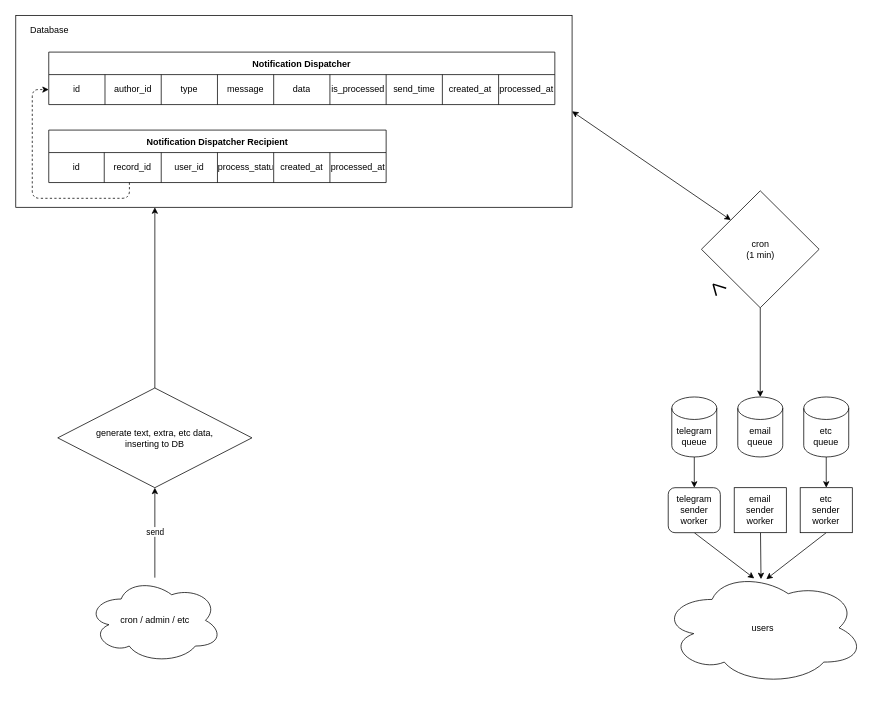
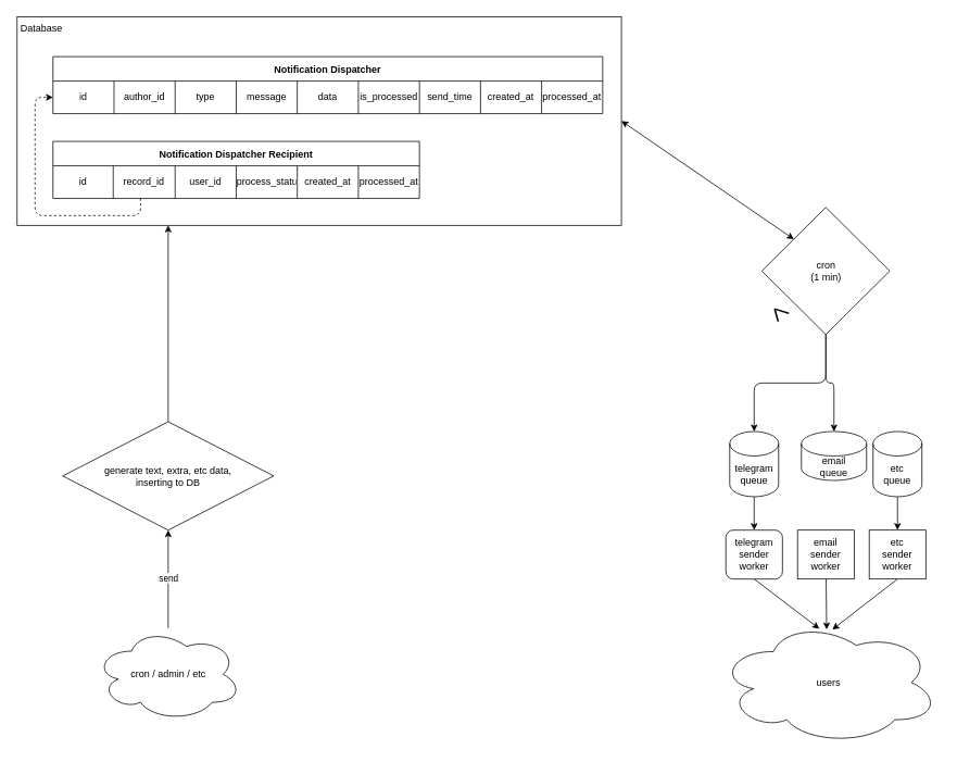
  <mxCell id="0" />
  <mxCell id="1" parent="0" />
  <mxCell id="2" value="" style="rounded=0;whiteSpace=wrap;html=1;" parent="1" vertex="1"><mxGeometry x="20" y="20" width="742" height="256" as="geometry" /></mxCell>
  <mxCell id="3" style="edgeStyle=orthogonalEdgeStyle;rounded=0;orthogonalLoop=1;jettySize=auto;html=1;entryX=0.5;entryY=0;entryDx=0;entryDy=0;" parent="1" source="4" target="9" edge="1"><mxGeometry relative="1" as="geometry" /></mxCell>
  <mxCell id="4" value="telegram&lt;br&gt;queue" style="shape=cylinder3;whiteSpace=wrap;html=1;boundedLbl=1;backgroundOutline=1;size=15;" parent="1" vertex="1"><mxGeometry x="895" y="529" width="60" height="80" as="geometry" /></mxCell>
- <mxCell id="5" value="email&lt;br&gt;queue" style="shape=cylinder3;whiteSpace=wrap;html=1;boundedLbl=1;backgroundOutline=1;size=15;" parent="1" vertex="1"><mxGeometry x="983" y="529" width="60" height="80" as="geometry" /></mxCell>
+ <mxCell id="5" value="email&lt;br&gt;queue" style="shape=cylinder3;whiteSpace=wrap;html=1;boundedLbl=1;backgroundOutline=1;size=15;" parent="1" vertex="1"><mxGeometry x="983" y="529" width="80" height="60" as="geometry" /></mxCell>
  <mxCell id="6" style="edgeStyle=orthogonalEdgeStyle;rounded=0;orthogonalLoop=1;jettySize=auto;html=1;entryX=0.5;entryY=0;entryDx=0;entryDy=0;" parent="1" source="7" target="13" edge="1"><mxGeometry relative="1" as="geometry" /></mxCell>
  <mxCell id="7" value="etc&lt;br&gt;queue" style="shape=cylinder3;whiteSpace=wrap;html=1;boundedLbl=1;backgroundOutline=1;size=15;" parent="1" vertex="1"><mxGeometry x="1071" y="529" width="60" height="80" as="geometry" /></mxCell>
  <mxCell id="8" style="rounded=1;orthogonalLoop=1;jettySize=auto;html=1;exitX=0.5;exitY=1;exitDx=0;exitDy=0;" parent="1" source="9" edge="1"><mxGeometry relative="1" as="geometry"><mxPoint x="1005" y="771" as="targetPoint" /></mxGeometry></mxCell>
  <mxCell id="9" value="telegram&lt;br&gt;sender&lt;br&gt;worker" style="whiteSpace=wrap;html=1;rounded=1;" parent="1" vertex="1"><mxGeometry x="890.25" y="650" width="69.5" height="60" as="geometry" /></mxCell>
  <mxCell id="10" style="rounded=1;orthogonalLoop=1;jettySize=auto;html=1;" parent="1" source="11" edge="1"><mxGeometry relative="1" as="geometry"><mxPoint x="1014" y="772" as="targetPoint" /></mxGeometry></mxCell>
  <mxCell id="11" value="email&lt;br&gt;sender&lt;br&gt;worker" style="rounded=0;whiteSpace=wrap;html=1;" parent="1" vertex="1"><mxGeometry x="978.25" y="650" width="69.5" height="60" as="geometry" /></mxCell>
  <mxCell id="12" style="rounded=1;orthogonalLoop=1;jettySize=auto;html=1;exitX=0.5;exitY=1;exitDx=0;exitDy=0;" parent="1" source="13" edge="1"><mxGeometry relative="1" as="geometry"><mxPoint x="1021" y="772" as="targetPoint" /></mxGeometry></mxCell>
  <mxCell id="13" value="etc&lt;br&gt;sender&lt;br&gt;worker" style="rounded=0;whiteSpace=wrap;html=1;" parent="1" vertex="1"><mxGeometry x="1066.25" y="650" width="69.5" height="60" as="geometry" /></mxCell>
  <mxCell id="14" value="users" style="ellipse;shape=cloud;whiteSpace=wrap;html=1;" parent="1" vertex="1"><mxGeometry x="881" y="761" width="271" height="152" as="geometry" /></mxCell>
  <mxCell id="15" value="" style="group" parent="1" vertex="1" connectable="0"><mxGeometry x="934.5" y="254" width="157" height="156" as="geometry" /></mxCell>
  <mxCell id="16" value="cron&lt;br&gt;(1 min)" style="rhombus;whiteSpace=wrap;html=1;" parent="15" vertex="1"><mxGeometry width="157" height="156" as="geometry" /></mxCell>
  <mxCell id="17" value="" style="endArrow=none;html=1;rounded=0;exitX=0.098;exitY=0.798;exitDx=0;exitDy=0;exitPerimeter=0;targetPerimeterSpacing=0;strokeWidth=2;" parent="15" source="16" edge="1"><mxGeometry width="50" height="50" relative="1" as="geometry"><mxPoint x="36" y="131" as="sourcePoint" /><mxPoint x="33" y="130" as="targetPoint" /></mxGeometry></mxCell>
  <mxCell id="18" value="" style="endArrow=none;html=1;rounded=0;exitX=0.1;exitY=0.799;exitDx=0;exitDy=0;exitPerimeter=0;targetPerimeterSpacing=0;strokeWidth=2;" parent="15" source="16" edge="1"><mxGeometry width="50" height="50" relative="1" as="geometry"><mxPoint x="25.386" y="134.488" as="sourcePoint" /><mxPoint x="20" y="140" as="targetPoint" /></mxGeometry></mxCell>
+ <mxCell id="19" style="edgeStyle=orthogonalEdgeStyle;orthogonalLoop=1;jettySize=auto;html=1;entryX=0.5;entryY=0;entryDx=0;entryDy=0;entryPerimeter=0;strokeWidth=1;targetPerimeterSpacing=0;rounded=1;" parent="1" source="16" target="4" edge="1"><mxGeometry relative="1" as="geometry" /></mxCell>
  <mxCell id="20" style="edgeStyle=orthogonalEdgeStyle;rounded=1;orthogonalLoop=1;jettySize=auto;html=1;exitX=0.5;exitY=1;exitDx=0;exitDy=0;entryX=0.5;entryY=0;entryDx=0;entryDy=0;entryPerimeter=0;strokeWidth=1;targetPerimeterSpacing=0;" parent="1" source="16" target="5" edge="1"><mxGeometry relative="1" as="geometry" /></mxCell>
  <mxCell id="21" value="Notification Dispatcher Recipient" style="shape=table;startSize=30;container=1;collapsible=0;childLayout=tableLayout;fontStyle=1;align=center;" parent="1" vertex="1"><mxGeometry x="64" y="173" width="450" height="70" as="geometry" /></mxCell>
  <mxCell id="22" value="" style="shape=tableRow;horizontal=0;startSize=0;swimlaneHead=0;swimlaneBody=0;top=0;left=0;bottom=0;right=0;collapsible=0;dropTarget=0;fillColor=none;points=[[0,0.5],[1,0.5]];portConstraint=eastwest;" parent="21" vertex="1"><mxGeometry y="30" width="450" height="40" as="geometry" /></mxCell>
  <mxCell id="23" value="id" style="shape=partialRectangle;html=1;whiteSpace=wrap;connectable=0;fillColor=none;top=0;left=0;bottom=0;right=0;overflow=hidden;" vertex="1" parent="22"><mxGeometry width="74" height="40" as="geometry"><mxRectangle width="74" height="40" as="alternateBounds" /></mxGeometry></mxCell>
  <mxCell id="24" value="record_id" style="shape=partialRectangle;html=1;whiteSpace=wrap;connectable=0;fillColor=none;top=0;left=0;bottom=0;right=0;overflow=hidden;" parent="22" vertex="1"><mxGeometry x="74" width="76" height="40" as="geometry"><mxRectangle width="76" height="40" as="alternateBounds" /></mxGeometry></mxCell>
  <mxCell id="25" value="user_id" style="shape=partialRectangle;html=1;whiteSpace=wrap;connectable=0;fillColor=none;top=0;left=0;bottom=0;right=0;overflow=hidden;" parent="22" vertex="1"><mxGeometry x="150" width="75" height="40" as="geometry"><mxRectangle width="75" height="40" as="alternateBounds" /></mxGeometry></mxCell>
  <mxCell id="26" value="process_status" style="shape=partialRectangle;html=1;whiteSpace=wrap;connectable=0;fillColor=none;top=0;left=0;bottom=0;right=0;overflow=hidden;" parent="22" vertex="1"><mxGeometry x="225" width="75" height="40" as="geometry"><mxRectangle width="75" height="40" as="alternateBounds" /></mxGeometry></mxCell>
  <mxCell id="27" value="created_at" style="shape=partialRectangle;html=1;whiteSpace=wrap;connectable=0;fillColor=none;top=0;left=0;bottom=0;right=0;overflow=hidden;" vertex="1" parent="22"><mxGeometry x="300" width="75" height="40" as="geometry"><mxRectangle width="75" height="40" as="alternateBounds" /></mxGeometry></mxCell>
  <mxCell id="28" value="processed_at" style="shape=partialRectangle;html=1;whiteSpace=wrap;connectable=0;fillColor=none;top=0;left=0;bottom=0;right=0;overflow=hidden;" vertex="1" parent="22"><mxGeometry x="375" width="75" height="40" as="geometry"><mxRectangle width="75" height="40" as="alternateBounds" /></mxGeometry></mxCell>
  <mxCell id="29" value="Notification Dispatcher" style="shape=table;startSize=30;container=1;collapsible=0;childLayout=tableLayout;fontStyle=1;align=center;" parent="1" vertex="1"><mxGeometry x="64" y="69" width="675" height="70" as="geometry" /></mxCell>
  <mxCell id="30" value="" style="shape=tableRow;horizontal=0;startSize=0;swimlaneHead=0;swimlaneBody=0;top=0;left=0;bottom=0;right=0;collapsible=0;dropTarget=0;fillColor=none;points=[[0,0.5],[1,0.5]];portConstraint=eastwest;swimlaneLine=1;" parent="29" vertex="1"><mxGeometry y="30" width="675" height="40" as="geometry" /></mxCell>
  <mxCell id="31" value="id" style="shape=partialRectangle;html=1;whiteSpace=wrap;connectable=0;fillColor=none;top=0;left=0;bottom=0;right=0;overflow=hidden;" parent="30" vertex="1"><mxGeometry width="75" height="40" as="geometry"><mxRectangle width="75" height="40" as="alternateBounds" /></mxGeometry></mxCell>
  <mxCell id="32" value="author_id" style="shape=partialRectangle;html=1;whiteSpace=wrap;connectable=0;fillColor=none;top=0;left=0;bottom=0;right=0;overflow=hidden;" parent="30" vertex="1"><mxGeometry x="75" width="75" height="40" as="geometry"><mxRectangle width="75" height="40" as="alternateBounds" /></mxGeometry></mxCell>
  <mxCell id="33" value="type" style="shape=partialRectangle;html=1;whiteSpace=wrap;connectable=0;fillColor=none;top=0;left=0;bottom=0;right=0;overflow=hidden;" parent="30" vertex="1"><mxGeometry x="150" width="75" height="40" as="geometry"><mxRectangle width="75" height="40" as="alternateBounds" /></mxGeometry></mxCell>
  <mxCell id="34" value="message" style="shape=partialRectangle;html=1;whiteSpace=wrap;connectable=0;fillColor=none;top=0;left=0;bottom=0;right=0;overflow=hidden;" parent="30" vertex="1"><mxGeometry x="225" width="75" height="40" as="geometry"><mxRectangle width="75" height="40" as="alternateBounds" /></mxGeometry></mxCell>
  <mxCell id="35" value="data" style="shape=partialRectangle;html=1;whiteSpace=wrap;connectable=0;fillColor=none;top=0;left=0;bottom=0;right=0;overflow=hidden;" parent="30" vertex="1"><mxGeometry x="300" width="75" height="40" as="geometry"><mxRectangle width="75" height="40" as="alternateBounds" /></mxGeometry></mxCell>
  <mxCell id="36" value="is_processed" style="shape=partialRectangle;html=1;whiteSpace=wrap;connectable=0;fillColor=none;top=0;left=0;bottom=0;right=0;overflow=hidden;" vertex="1" parent="30"><mxGeometry x="375" width="75" height="40" as="geometry"><mxRectangle width="75" height="40" as="alternateBounds" /></mxGeometry></mxCell>
  <mxCell id="37" value="send_time" style="shape=partialRectangle;html=1;whiteSpace=wrap;connectable=0;fillColor=none;top=0;left=0;bottom=0;right=0;overflow=hidden;" parent="30" vertex="1"><mxGeometry x="450" width="75" height="40" as="geometry"><mxRectangle width="75" height="40" as="alternateBounds" /></mxGeometry></mxCell>
  <mxCell id="38" value="created_at" style="shape=partialRectangle;html=1;whiteSpace=wrap;connectable=0;fillColor=none;top=0;left=0;bottom=0;right=0;overflow=hidden;" vertex="1" parent="30"><mxGeometry x="525" width="75" height="40" as="geometry"><mxRectangle width="75" height="40" as="alternateBounds" /></mxGeometry></mxCell>
  <mxCell id="39" value="processed_at" style="shape=partialRectangle;html=1;whiteSpace=wrap;connectable=0;fillColor=none;top=0;left=0;bottom=0;right=0;overflow=hidden;" parent="30" vertex="1"><mxGeometry x="600" width="75" height="40" as="geometry"><mxRectangle width="75" height="40" as="alternateBounds" /></mxGeometry></mxCell>
  <mxCell id="40" style="edgeStyle=none;rounded=1;orthogonalLoop=1;jettySize=auto;html=1;exitX=0;exitY=0;exitDx=0;exitDy=0;entryX=1;entryY=0.5;entryDx=0;entryDy=0;strokeWidth=1;targetPerimeterSpacing=0;startArrow=classic;startFill=1;" parent="1" source="16" target="2" edge="1"><mxGeometry relative="1" as="geometry" /></mxCell>
  <mxCell id="41" value="" style="endArrow=classic;html=1;strokeWidth=1;targetPerimeterSpacing=0;dashed=1;exitX=0.239;exitY=1;exitDx=0;exitDy=0;entryX=0;entryY=0.5;entryDx=0;entryDy=0;edgeStyle=orthogonalEdgeStyle;exitPerimeter=0;" parent="1" source="22" target="30" edge="1"><mxGeometry width="50" height="50" relative="1" as="geometry"><mxPoint x="634" y="111" as="sourcePoint" /><mxPoint x="182" y="102" as="targetPoint" /><Array as="points"><mxPoint x="172" y="264" /><mxPoint x="42" y="264" /><mxPoint x="42" y="119" /></Array></mxGeometry></mxCell>
  <mxCell id="42" style="orthogonalLoop=1;jettySize=auto;html=1;exitX=0.5;exitY=0;exitDx=0;exitDy=0;strokeWidth=1;startArrow=none;startFill=0;targetPerimeterSpacing=0;entryX=0.25;entryY=1;entryDx=0;entryDy=0;" parent="1" source="43" target="2" edge="1"><mxGeometry relative="1" as="geometry"><mxPoint x="245" y="321" as="targetPoint" /></mxGeometry></mxCell>
  <mxCell id="43" value="generate text, extra, etc data,&lt;br&gt;inserting to DB" style="rhombus;whiteSpace=wrap;html=1;" parent="1" vertex="1"><mxGeometry x="76" y="517" width="259" height="133" as="geometry" /></mxCell>
  <mxCell id="44" style="edgeStyle=orthogonalEdgeStyle;orthogonalLoop=1;jettySize=auto;html=1;entryX=0.5;entryY=1;entryDx=0;entryDy=0;strokeWidth=1;startArrow=none;startFill=0;targetPerimeterSpacing=0;" parent="1" source="46" target="43" edge="1"><mxGeometry relative="1" as="geometry" /></mxCell>
  <mxCell id="45" value="send" style="edgeLabel;html=1;align=center;verticalAlign=middle;resizable=0;points=[];" parent="44" vertex="1" connectable="0"><mxGeometry x="0.063" y="-2" relative="1" as="geometry"><mxPoint x="-2" y="2" as="offset" /></mxGeometry></mxCell>
  <mxCell id="46" value="cron / admin / etc" style="ellipse;shape=cloud;whiteSpace=wrap;html=1;" parent="1" vertex="1"><mxGeometry x="115.5" y="770" width="180" height="114" as="geometry" /></mxCell>
- <mxCell id="47" value="Database" style="text;html=1;strokeColor=none;fillColor=none;align=center;verticalAlign=middle;whiteSpace=wrap;rounded=0;" vertex="1" parent="1"><mxGeometry x="35" y="25" width="60" height="30" as="geometry" /></mxCell>
+ <mxCell id="47" value="Database" style="text;html=1;strokeColor=none;fillColor=none;align=center;verticalAlign=middle;whiteSpace=wrap;rounded=0;" vertex="1" parent="1"><mxGeometry x="20" y="20" width="60" height="30" as="geometry" /></mxCell>
